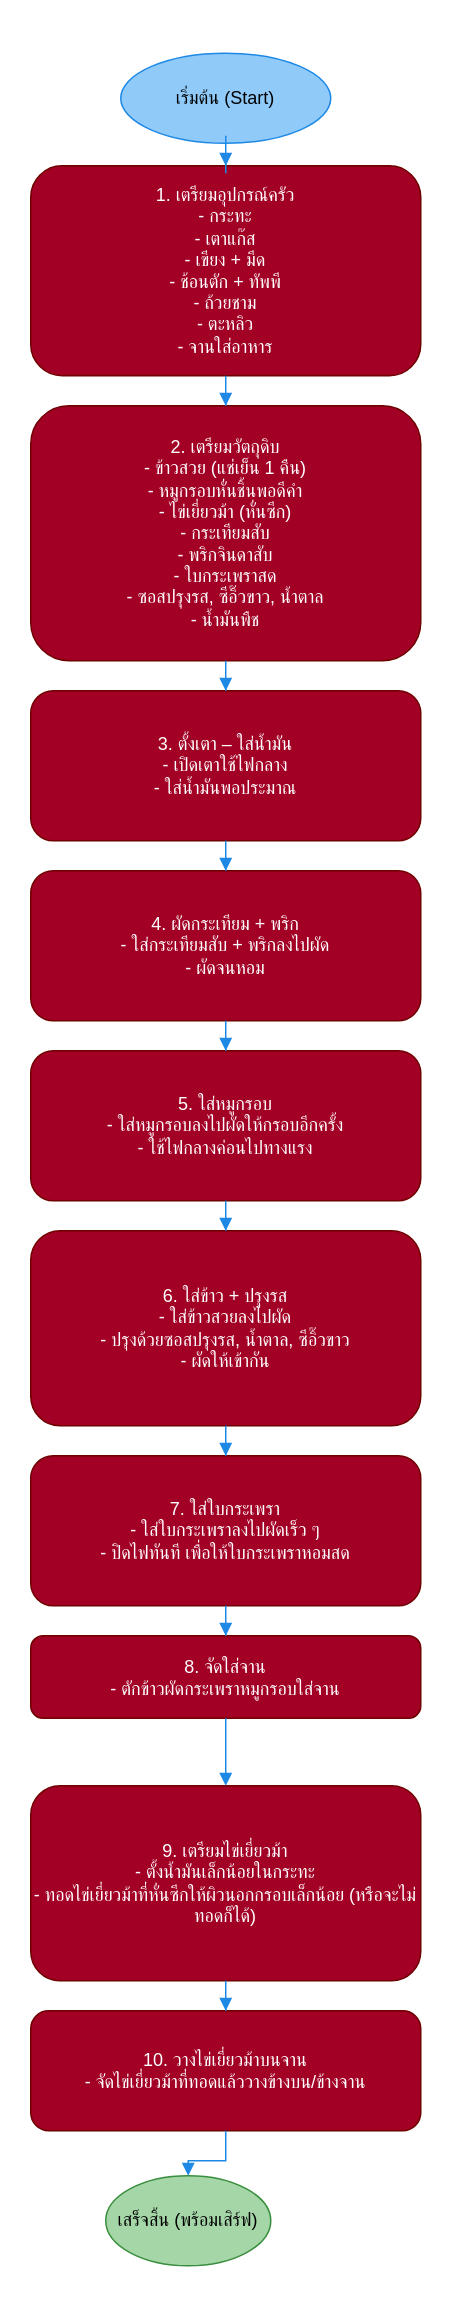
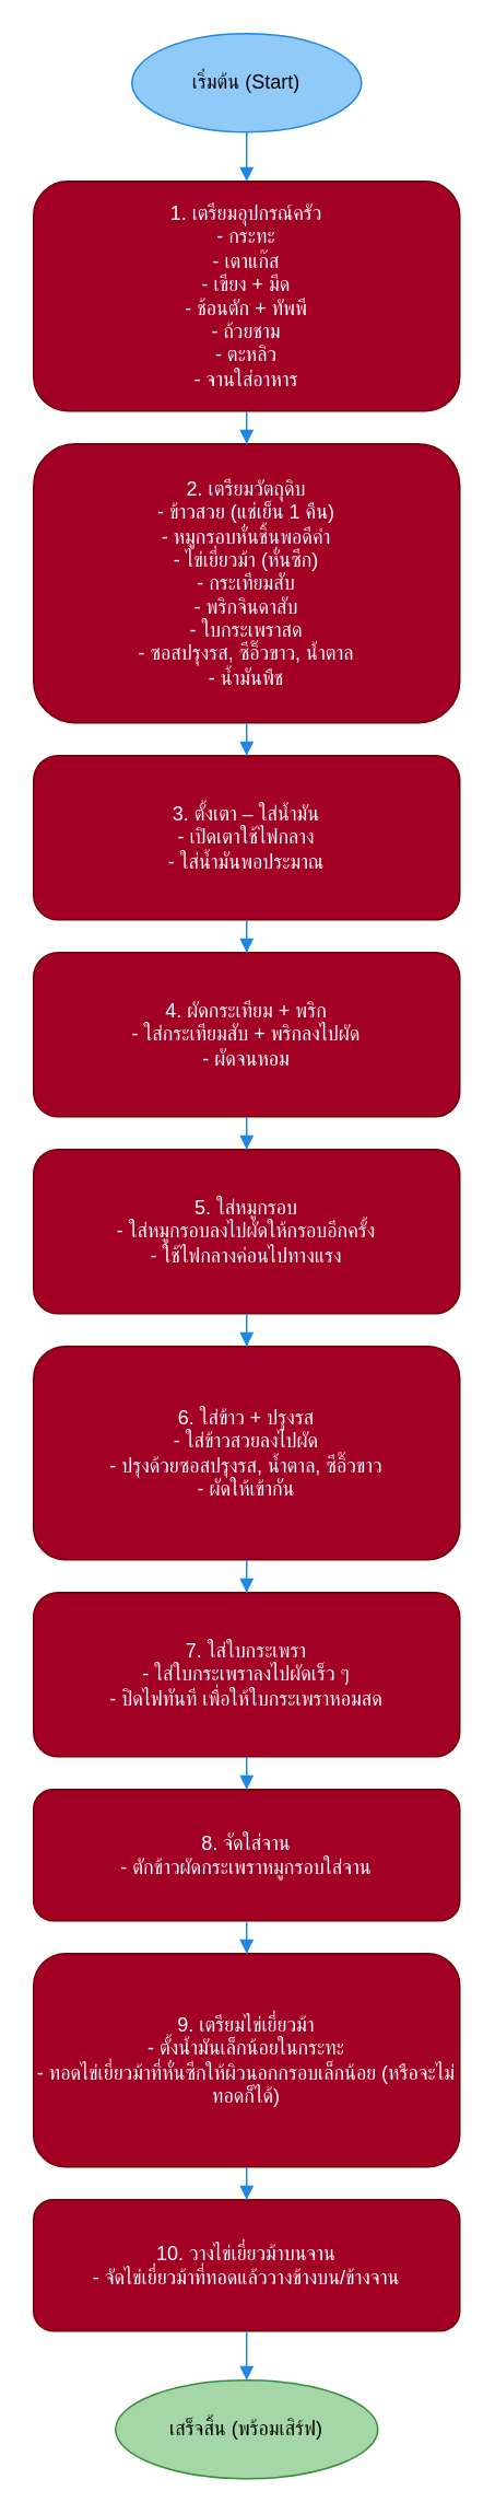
  <mxCell id="0" />
  <mxCell id="1" parent="0" />
- <mxCell id="2" value="เริ่มต้น (Start)" style="ellipse;whiteSpace=wrap;html=1;fillColor=#90caf9;strokeColor=#1e88e5;" vertex="1" parent="1"><mxGeometry x="80" y="35" width="140" height="60" as="geometry" /></mxCell>
+ <mxCell id="2" value="เริ่มต้น (Start)" style="ellipse;whiteSpace=wrap;html=1;fillColor=#90caf9;strokeColor=#1e88e5;" vertex="1" parent="1"><mxGeometry x="80" y="20" width="140" height="60" as="geometry" /></mxCell>
  <mxCell id="3" value="1. เตรียมอุปกรณ์ครัว&#10;- กระทะ&#10;- เตาแก๊ส&#10;- เขียง + มีด&#10;- ช้อนตัก + ทัพพี&#10;- ถ้วยชาม&#10;- ตะหลิว&#10;- จานใส่อาหาร" style="rounded=1;whiteSpace=wrap;html=1;fillColor=#a20025;strokeColor=#6F0000;fontColor=#ffffff;" vertex="1" parent="1"><mxGeometry x="20" y="110" width="260" height="140" as="geometry" /></mxCell>
  <mxCell id="4" value="2. เตรียมวัตถุดิบ&#10;- ข้าวสวย (แช่เย็น 1 คืน)&#10;- หมูกรอบหั่นชิ้นพอดีคำ&#10;- ไข่เยี่ยวม้า (หั่นซีก)&#10;- กระเทียมสับ&#10;- พริกจินดาสับ&#10;- ใบกระเพราสด&#10;- ซอสปรุงรส, ซีอิ๊วขาว, น้ำตาล&#10;- น้ำมันพืช" style="rounded=1;whiteSpace=wrap;html=1;fillColor=#a20025;strokeColor=#6F0000;fontColor=#ffffff;" vertex="1" parent="1"><mxGeometry x="20" y="270" width="260" height="170" as="geometry" /></mxCell>
  <mxCell id="5" value="3. ตั้งเตา – ใส่น้ำมัน&#10;- เปิดเตาใช้ไฟกลาง&#10;- ใส่น้ำมันพอประมาณ" style="rounded=1;whiteSpace=wrap;html=1;fillColor=#a20025;strokeColor=#6F0000;fontColor=#ffffff;" vertex="1" parent="1"><mxGeometry x="20" y="460" width="260" height="100" as="geometry" /></mxCell>
  <mxCell id="6" value="4. ผัดกระเทียม + พริก&#10;- ใส่กระเทียมสับ + พริกลงไปผัด&#10;- ผัดจนหอม" style="rounded=1;whiteSpace=wrap;html=1;fillColor=#a20025;strokeColor=#6F0000;fontColor=#ffffff;" vertex="1" parent="1"><mxGeometry x="20" y="580" width="260" height="100" as="geometry" /></mxCell>
  <mxCell id="7" value="5. ใส่หมูกรอบ&#10;- ใส่หมูกรอบลงไปผัดให้กรอบอีกครั้ง&#10;- ใช้ไฟกลางค่อนไปทางแรง" style="rounded=1;whiteSpace=wrap;html=1;fillColor=#a20025;strokeColor=#6F0000;fontColor=#ffffff;" vertex="1" parent="1"><mxGeometry x="20" y="700" width="260" height="100" as="geometry" /></mxCell>
  <mxCell id="8" value="6. ใส่ข้าว + ปรุงรส&#10;- ใส่ข้าวสวยลงไปผัด&#10;- ปรุงด้วยซอสปรุงรส, น้ำตาล, ซีอิ๊วขาว&#10;- ผัดให้เข้ากัน" style="rounded=1;whiteSpace=wrap;html=1;fillColor=#a20025;strokeColor=#6F0000;fontColor=#ffffff;" vertex="1" parent="1"><mxGeometry x="20" y="820" width="260" height="130" as="geometry" /></mxCell>
  <mxCell id="9" value="7. ใส่ใบกระเพรา&#10;- ใส่ใบกระเพราลงไปผัดเร็ว ๆ&#10;- ปิดไฟทันที เพื่อให้ใบกระเพราหอมสด" style="rounded=1;whiteSpace=wrap;html=1;fillColor=#a20025;strokeColor=#6F0000;fontColor=#ffffff;" vertex="1" parent="1"><mxGeometry x="20" y="970" width="260" height="100" as="geometry" /></mxCell>
- <mxCell id="10" value="8. จัดใส่จาน&#10;- ตักข้าวผัดกระเพราหมูกรอบใส่จาน" style="rounded=1;whiteSpace=wrap;html=1;fillColor=#a20025;strokeColor=#6F0000;fontColor=#ffffff;" vertex="1" parent="1"><mxGeometry x="20" y="1090" width="260" height="55" as="geometry" /></mxCell>
+ <mxCell id="10" value="8. จัดใส่จาน&#10;- ตักข้าวผัดกระเพราหมูกรอบใส่จาน" style="rounded=1;whiteSpace=wrap;html=1;fillColor=#a20025;strokeColor=#6F0000;fontColor=#ffffff;" vertex="1" parent="1"><mxGeometry x="20" y="1090" width="260" height="80" as="geometry" /></mxCell>
  <mxCell id="11" value="9. เตรียมไข่เยี่ยวม้า&#10;- ตั้งน้ำมันเล็กน้อยในกระทะ&#10;- ทอดไข่เยี่ยวม้าที่หั่นซีกให้ผิวนอกกรอบเล็กน้อย (หรือจะไม่ทอดก็ได้)" style="rounded=1;whiteSpace=wrap;html=1;fillColor=#a20025;strokeColor=#6F0000;fontColor=#ffffff;" vertex="1" parent="1"><mxGeometry x="20" y="1190" width="260" height="130" as="geometry" /></mxCell>
  <mxCell id="12" value="10. วางไข่เยี่ยวม้าบนจาน&#10;- จัดไข่เยี่ยวม้าที่ทอดแล้ววางข้างบน/ข้างจาน" style="rounded=1;whiteSpace=wrap;html=1;fillColor=#a20025;strokeColor=#6F0000;fontColor=#ffffff;" vertex="1" parent="1"><mxGeometry x="20" y="1340" width="260" height="80" as="geometry" /></mxCell>
- <mxCell id="13" value="เสร็จสิ้น (พร้อมเสิร์ฟ)" style="ellipse;whiteSpace=wrap;html=1;fillColor=#a5d6a7;strokeColor=#388e3c;" vertex="1" parent="1"><mxGeometry x="70" y="1450" width="110" height="60" as="geometry" /></mxCell>
+ <mxCell id="13" value="เสร็จสิ้น (พร้อมเสิร์ฟ)" style="ellipse;whiteSpace=wrap;html=1;fillColor=#a5d6a7;strokeColor=#388e3c;" vertex="1" parent="1"><mxGeometry x="70" y="1450" width="160" height="60" as="geometry" /></mxCell>
  <mxCell id="14" style="edgeStyle=orthogonalEdgeStyle;rounded=0;orthogonalLoop=1;jettySize=auto;html=1;strokeColor=#1e88e5;endArrow=block;endFill=1;" edge="1" parent="1" source="2" target="3"><mxGeometry relative="1" as="geometry" /></mxCell>
  <mxCell id="15" style="edgeStyle=orthogonalEdgeStyle;rounded=0;orthogonalLoop=1;jettySize=auto;html=1;strokeColor=#1e88e5;endArrow=block;endFill=1;" edge="1" parent="1" source="3" target="4"><mxGeometry relative="1" as="geometry" /></mxCell>
  <mxCell id="16" style="edgeStyle=orthogonalEdgeStyle;rounded=0;orthogonalLoop=1;jettySize=auto;html=1;strokeColor=#1e88e5;endArrow=block;endFill=1;" edge="1" parent="1" source="4" target="5"><mxGeometry relative="1" as="geometry" /></mxCell>
  <mxCell id="17" style="edgeStyle=orthogonalEdgeStyle;rounded=0;orthogonalLoop=1;jettySize=auto;html=1;strokeColor=#1e88e5;endArrow=block;endFill=1;" edge="1" parent="1" source="5" target="6"><mxGeometry relative="1" as="geometry" /></mxCell>
  <mxCell id="18" style="edgeStyle=orthogonalEdgeStyle;rounded=0;orthogonalLoop=1;jettySize=auto;html=1;strokeColor=#1e88e5;endArrow=block;endFill=1;" edge="1" parent="1" source="6" target="7"><mxGeometry relative="1" as="geometry" /></mxCell>
  <mxCell id="19" style="edgeStyle=orthogonalEdgeStyle;rounded=0;orthogonalLoop=1;jettySize=auto;html=1;strokeColor=#1e88e5;endArrow=block;endFill=1;" edge="1" parent="1" source="7" target="8"><mxGeometry relative="1" as="geometry" /></mxCell>
  <mxCell id="20" style="edgeStyle=orthogonalEdgeStyle;rounded=0;orthogonalLoop=1;jettySize=auto;html=1;strokeColor=#1e88e5;endArrow=block;endFill=1;" edge="1" parent="1" source="8" target="9"><mxGeometry relative="1" as="geometry" /></mxCell>
  <mxCell id="21" style="edgeStyle=orthogonalEdgeStyle;rounded=0;orthogonalLoop=1;jettySize=auto;html=1;strokeColor=#1e88e5;endArrow=block;endFill=1;" edge="1" parent="1" source="9" target="10"><mxGeometry relative="1" as="geometry" /></mxCell>
  <mxCell id="22" style="edgeStyle=orthogonalEdgeStyle;rounded=0;orthogonalLoop=1;jettySize=auto;html=1;strokeColor=#1e88e5;endArrow=block;endFill=1;" edge="1" parent="1" source="10" target="11"><mxGeometry relative="1" as="geometry" /></mxCell>
  <mxCell id="23" style="edgeStyle=orthogonalEdgeStyle;rounded=0;orthogonalLoop=1;jettySize=auto;html=1;strokeColor=#1e88e5;endArrow=block;endFill=1;" edge="1" parent="1" source="11" target="12"><mxGeometry relative="1" as="geometry" /></mxCell>
  <mxCell id="24" style="edgeStyle=orthogonalEdgeStyle;rounded=0;orthogonalLoop=1;jettySize=auto;html=1;strokeColor=#1e88e5;endArrow=block;endFill=1;" edge="1" parent="1" source="12" target="13"><mxGeometry relative="1" as="geometry" /></mxCell>
